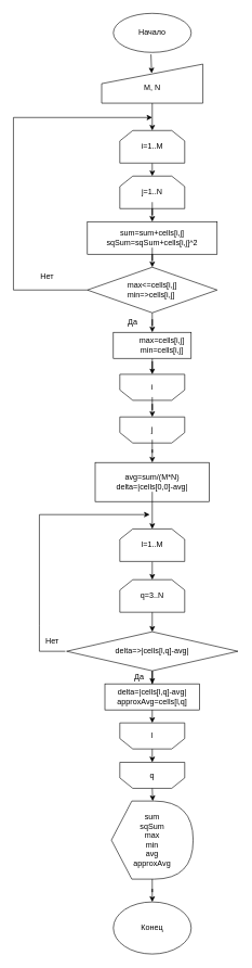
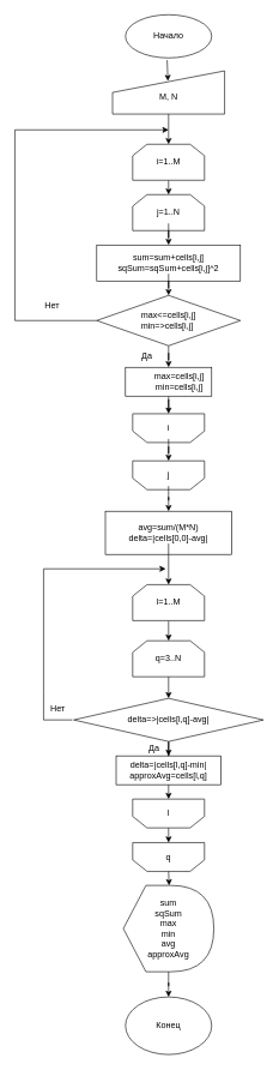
  <mxCell id="0" />
  <mxCell id="1" parent="0" />
  <mxCell id="2" value="" style="ellipse;whiteSpace=wrap;html=1;gradientColor=none;gradientDirection=east;" vertex="1" parent="1"><mxGeometry x="174" y="20" width="120" height="60" as="geometry" /></mxCell>
  <mxCell id="3" value="Начало" style="text;html=1;strokeColor=none;fillColor=none;align=center;verticalAlign=middle;whiteSpace=wrap;rounded=0;" vertex="1" parent="1"><mxGeometry x="204" y="35" width="60" height="30" as="geometry" /></mxCell>
  <mxCell id="4" value="" style="endArrow=classic;html=1;rounded=0;exitX=0.5;exitY=1;exitDx=0;exitDy=0;entryX=0.507;entryY=0.185;entryDx=0;entryDy=0;entryPerimeter=0;" edge="1" parent="1"><mxGeometry width="50" height="50" relative="1" as="geometry"><mxPoint x="232" y="83" as="sourcePoint" /><mxPoint x="233.092" y="112.1" as="targetPoint" /></mxGeometry></mxCell>
  <mxCell id="5" value="" style="shape=manualInput;whiteSpace=wrap;html=1;gradientColor=none;gradientDirection=east;" vertex="1" parent="1"><mxGeometry x="156" y="98" width="156" height="60" as="geometry" /></mxCell>
  <mxCell id="6" value="M, N" style="text;html=1;strokeColor=none;fillColor=none;align=center;verticalAlign=middle;whiteSpace=wrap;rounded=0;" vertex="1" parent="1"><mxGeometry x="204" y="120" width="60" height="30" as="geometry" /></mxCell>
  <mxCell id="7" value="" style="endArrow=classic;html=1;rounded=0;exitX=0.5;exitY=1;exitDx=0;exitDy=0;" edge="1" parent="1" source="5"><mxGeometry width="50" height="50" relative="1" as="geometry"><mxPoint x="210" y="250" as="sourcePoint" /><mxPoint x="234" y="200" as="targetPoint" /></mxGeometry></mxCell>
  <mxCell id="8" style="edgeStyle=orthogonalEdgeStyle;rounded=0;orthogonalLoop=1;jettySize=auto;html=1;exitX=0.5;exitY=1;exitDx=0;exitDy=0;entryX=0.5;entryY=0;entryDx=0;entryDy=0;" edge="1" parent="1" source="9" target="12"><mxGeometry relative="1" as="geometry" /></mxCell>
  <mxCell id="9" value="" style="shape=loopLimit;whiteSpace=wrap;html=1;gradientColor=none;gradientDirection=east;" vertex="1" parent="1"><mxGeometry x="184" y="200" width="100" height="50" as="geometry" /></mxCell>
  <mxCell id="10" value="" style="shape=loopLimit;whiteSpace=wrap;html=1;gradientColor=none;gradientDirection=east;rotation=-180;" vertex="1" parent="1"><mxGeometry x="184" y="640" width="100" height="40" as="geometry" /></mxCell>
  <mxCell id="11" value="" style="rounded=0;whiteSpace=wrap;html=1;gradientColor=none;gradientDirection=east;" vertex="1" parent="1"><mxGeometry x="134" y="340" width="200" height="50" as="geometry" /></mxCell>
  <mxCell id="12" value="" style="shape=loopLimit;whiteSpace=wrap;html=1;gradientColor=none;gradientDirection=east;" vertex="1" parent="1"><mxGeometry x="184" y="270" width="100" height="50" as="geometry" /></mxCell>
  <mxCell id="13" value="" style="shape=loopLimit;whiteSpace=wrap;html=1;gradientColor=none;gradientDirection=east;rotation=-180;" vertex="1" parent="1"><mxGeometry x="184" y="574.5" width="100" height="40" as="geometry" /></mxCell>
  <mxCell id="14" value="i=1..M" style="text;html=1;strokeColor=none;fillColor=none;align=center;verticalAlign=middle;whiteSpace=wrap;rounded=0;" vertex="1" parent="1"><mxGeometry x="204" y="210" width="60" height="30" as="geometry" /></mxCell>
  <mxCell id="15" style="edgeStyle=orthogonalEdgeStyle;rounded=0;orthogonalLoop=1;jettySize=auto;html=1;entryX=0.5;entryY=0;entryDx=0;entryDy=0;" edge="1" parent="1" source="16" target="11"><mxGeometry relative="1" as="geometry" /></mxCell>
  <mxCell id="16" value="j=1..N" style="text;html=1;strokeColor=none;fillColor=none;align=center;verticalAlign=middle;whiteSpace=wrap;rounded=0;" vertex="1" parent="1"><mxGeometry x="204" y="280" width="60" height="30" as="geometry" /></mxCell>
  <mxCell id="17" style="edgeStyle=orthogonalEdgeStyle;rounded=0;orthogonalLoop=1;jettySize=auto;html=1;entryX=0.5;entryY=0;entryDx=0;entryDy=0;" edge="1" parent="1" source="18" target="20"><mxGeometry relative="1" as="geometry" /></mxCell>
  <mxCell id="18" value="sum=sum+cells[i,j]&lt;br&gt;sqSum=sqSum+cells[i,j]^2&lt;br&gt;" style="text;html=1;strokeColor=none;fillColor=none;align=center;verticalAlign=middle;whiteSpace=wrap;rounded=0;" vertex="1" parent="1"><mxGeometry x="204" y="350" width="60" height="30" as="geometry" /></mxCell>
  <mxCell id="19" style="edgeStyle=orthogonalEdgeStyle;rounded=0;orthogonalLoop=1;jettySize=auto;html=1;" edge="1" parent="1" source="20" target="23"><mxGeometry relative="1" as="geometry" /></mxCell>
  <mxCell id="20" value="" style="rhombus;whiteSpace=wrap;html=1;gradientColor=none;gradientDirection=east;" vertex="1" parent="1"><mxGeometry x="134" y="410" width="200" height="70" as="geometry" /></mxCell>
  <mxCell id="21" value="max&amp;lt;=cells[i,j]&lt;br&gt;min=&amp;gt;cells[i,j]&amp;nbsp;" style="text;html=1;strokeColor=none;fillColor=none;align=center;verticalAlign=middle;whiteSpace=wrap;rounded=0;" vertex="1" parent="1"><mxGeometry x="204" y="430" width="60" height="30" as="geometry" /></mxCell>
  <mxCell id="22" style="edgeStyle=orthogonalEdgeStyle;rounded=0;orthogonalLoop=1;jettySize=auto;html=1;entryX=0.5;entryY=1;entryDx=0;entryDy=0;" edge="1" parent="1" source="23" target="13"><mxGeometry relative="1" as="geometry" /></mxCell>
  <mxCell id="23" value="" style="rounded=0;whiteSpace=wrap;html=1;gradientColor=none;gradientDirection=east;" vertex="1" parent="1"><mxGeometry x="174" y="510" width="120" height="40" as="geometry" /></mxCell>
  <mxCell id="24" value="Да" style="text;html=1;strokeColor=none;fillColor=none;align=center;verticalAlign=middle;whiteSpace=wrap;rounded=0;" vertex="1" parent="1"><mxGeometry x="174" y="479" width="60" height="30" as="geometry" /></mxCell>
  <mxCell id="25" value="max=cells[i,j]&lt;br&gt;min=cells[i,j]" style="text;html=1;strokeColor=none;fillColor=none;align=center;verticalAlign=middle;whiteSpace=wrap;rounded=0;" vertex="1" parent="1"><mxGeometry x="219" y="515" width="60" height="30" as="geometry" /></mxCell>
  <mxCell id="26" style="edgeStyle=orthogonalEdgeStyle;rounded=0;orthogonalLoop=1;jettySize=auto;html=1;entryX=0.5;entryY=1;entryDx=0;entryDy=0;" edge="1" parent="1" source="27" target="10"><mxGeometry relative="1" as="geometry" /></mxCell>
  <mxCell id="27" value="i" style="text;html=1;strokeColor=none;fillColor=none;align=center;verticalAlign=middle;whiteSpace=wrap;rounded=0;" vertex="1" parent="1"><mxGeometry x="204" y="579.5" width="60" height="30" as="geometry" /></mxCell>
  <mxCell id="28" style="edgeStyle=orthogonalEdgeStyle;rounded=0;orthogonalLoop=1;jettySize=auto;html=1;" edge="1" parent="1" source="29" target="30"><mxGeometry relative="1" as="geometry" /></mxCell>
  <mxCell id="29" value="j" style="text;html=1;strokeColor=none;fillColor=none;align=center;verticalAlign=middle;whiteSpace=wrap;rounded=0;" vertex="1" parent="1"><mxGeometry x="204" y="645" width="60" height="30" as="geometry" /></mxCell>
  <mxCell id="30" value="" style="rounded=0;whiteSpace=wrap;html=1;gradientColor=none;gradientDirection=east;" vertex="1" parent="1"><mxGeometry x="146" y="710" width="176" height="60" as="geometry" /></mxCell>
  <mxCell id="31" style="edgeStyle=orthogonalEdgeStyle;rounded=0;orthogonalLoop=1;jettySize=auto;html=1;entryX=0.5;entryY=0;entryDx=0;entryDy=0;" edge="1" parent="1" source="32" target="34"><mxGeometry relative="1" as="geometry" /></mxCell>
  <mxCell id="32" value="avg=sum/(M*N)&lt;br&gt;delta=|cells[0,0]-avg|&lt;br&gt;" style="text;html=1;strokeColor=none;fillColor=none;align=center;verticalAlign=middle;whiteSpace=wrap;rounded=0;" vertex="1" parent="1"><mxGeometry x="166" y="725" width="136" height="30" as="geometry" /></mxCell>
  <mxCell id="33" style="edgeStyle=orthogonalEdgeStyle;rounded=0;orthogonalLoop=1;jettySize=auto;html=1;exitX=0.5;exitY=1;exitDx=0;exitDy=0;entryX=0.5;entryY=0;entryDx=0;entryDy=0;" edge="1" parent="1" source="34" target="35"><mxGeometry relative="1" as="geometry" /></mxCell>
  <mxCell id="34" value="" style="shape=loopLimit;whiteSpace=wrap;html=1;gradientColor=none;gradientDirection=east;" vertex="1" parent="1"><mxGeometry x="184" y="812" width="100" height="50" as="geometry" /></mxCell>
  <mxCell id="35" value="" style="shape=loopLimit;whiteSpace=wrap;html=1;gradientColor=none;gradientDirection=east;" vertex="1" parent="1"><mxGeometry x="184" y="890" width="100" height="50" as="geometry" /></mxCell>
  <mxCell id="36" value="l=1..M" style="text;html=1;strokeColor=none;fillColor=none;align=center;verticalAlign=middle;whiteSpace=wrap;rounded=0;" vertex="1" parent="1"><mxGeometry x="204" y="822" width="60" height="30" as="geometry" /></mxCell>
  <mxCell id="37" style="edgeStyle=orthogonalEdgeStyle;rounded=0;orthogonalLoop=1;jettySize=auto;html=1;entryX=0.5;entryY=0;entryDx=0;entryDy=0;" edge="1" parent="1" target="41"><mxGeometry relative="1" as="geometry"><mxPoint x="234" y="940" as="sourcePoint" /></mxGeometry></mxCell>
  <mxCell id="38" value="q=3..N" style="text;html=1;strokeColor=none;fillColor=none;align=center;verticalAlign=middle;whiteSpace=wrap;rounded=0;" vertex="1" parent="1"><mxGeometry x="204" y="900" width="60" height="30" as="geometry" /></mxCell>
  <mxCell id="39" value="" style="rounded=0;whiteSpace=wrap;html=1;gradientColor=none;gradientDirection=east;" vertex="1" parent="1"><mxGeometry x="161" y="1050" width="146" height="40" as="geometry" /></mxCell>
  <mxCell id="40" style="edgeStyle=orthogonalEdgeStyle;rounded=0;orthogonalLoop=1;jettySize=auto;html=1;entryX=0.5;entryY=0;entryDx=0;entryDy=0;" edge="1" parent="1" source="41" target="39"><mxGeometry relative="1" as="geometry" /></mxCell>
  <mxCell id="41" value="" style="rhombus;whiteSpace=wrap;html=1;gradientColor=none;gradientDirection=east;" vertex="1" parent="1"><mxGeometry x="102" y="970" width="264" height="60" as="geometry" /></mxCell>
  <mxCell id="42" value="delta=&amp;gt;|cells[l,q]-avg|" style="text;html=1;strokeColor=none;fillColor=none;align=center;verticalAlign=middle;whiteSpace=wrap;rounded=0;" vertex="1" parent="1"><mxGeometry x="176" y="985" width="116" height="30" as="geometry" /></mxCell>
  <mxCell id="43" style="edgeStyle=orthogonalEdgeStyle;rounded=0;orthogonalLoop=1;jettySize=auto;html=1;entryX=0.5;entryY=1;entryDx=0;entryDy=0;exitX=0.5;exitY=1;exitDx=0;exitDy=0;" edge="1" parent="1" source="39" target="46"><mxGeometry relative="1" as="geometry"><mxPoint x="234" y="1070" as="sourcePoint" /><mxPoint x="250" y="1090" as="targetPoint" /></mxGeometry></mxCell>
- <mxCell id="44" value="delta=|cells[l,q]-avg|&lt;br&gt;approxAvg=cells[l,q]" style="text;html=1;strokeColor=none;fillColor=none;align=center;verticalAlign=middle;whiteSpace=wrap;rounded=0;" vertex="1" parent="1"><mxGeometry x="176" y="1055" width="116" height="30" as="geometry" /></mxCell>
+ <mxCell id="44" value="delta=|cells[l,q]-min|&lt;br&gt;approxAvg=cells[l,q]" style="text;html=1;strokeColor=none;fillColor=none;align=center;verticalAlign=middle;whiteSpace=wrap;rounded=0;" vertex="1" parent="1"><mxGeometry x="176" y="1055" width="116" height="30" as="geometry" /></mxCell>
  <mxCell id="45" value="" style="shape=loopLimit;whiteSpace=wrap;html=1;gradientColor=none;gradientDirection=east;rotation=-180;" vertex="1" parent="1"><mxGeometry x="184" y="1170.5" width="100" height="40" as="geometry" /></mxCell>
  <mxCell id="46" value="" style="shape=loopLimit;whiteSpace=wrap;html=1;gradientColor=none;gradientDirection=east;rotation=-180;" vertex="1" parent="1"><mxGeometry x="184" y="1110" width="100" height="40" as="geometry" /></mxCell>
  <mxCell id="47" style="edgeStyle=orthogonalEdgeStyle;rounded=0;orthogonalLoop=1;jettySize=auto;html=1;entryX=0.5;entryY=1;entryDx=0;entryDy=0;exitX=0.5;exitY=0;exitDx=0;exitDy=0;" edge="1" parent="1" source="46" target="45"><mxGeometry relative="1" as="geometry"><mxPoint x="234" y="1130" as="sourcePoint" /></mxGeometry></mxCell>
  <mxCell id="48" value="l" style="text;html=1;strokeColor=none;fillColor=none;align=center;verticalAlign=middle;whiteSpace=wrap;rounded=0;" vertex="1" parent="1"><mxGeometry x="204" y="1115" width="60" height="30" as="geometry" /></mxCell>
  <mxCell id="49" style="edgeStyle=orthogonalEdgeStyle;rounded=0;orthogonalLoop=1;jettySize=auto;html=1;entryX=0;entryY=0;entryDx=63.75;entryDy=0;entryPerimeter=0;exitX=0.5;exitY=0;exitDx=0;exitDy=0;" edge="1" parent="1" source="45" target="52"><mxGeometry relative="1" as="geometry"><mxPoint x="235" y="1190" as="sourcePoint" /></mxGeometry></mxCell>
  <mxCell id="50" value="q" style="text;html=1;strokeColor=none;fillColor=none;align=center;verticalAlign=middle;whiteSpace=wrap;rounded=0;" vertex="1" parent="1"><mxGeometry x="204" y="1175.5" width="60" height="30" as="geometry" /></mxCell>
  <mxCell id="51" style="edgeStyle=orthogonalEdgeStyle;rounded=0;orthogonalLoop=1;jettySize=auto;html=1;" edge="1" parent="1" source="52" target="54"><mxGeometry relative="1" as="geometry" /></mxCell>
  <mxCell id="52" value="" style="shape=display;whiteSpace=wrap;html=1;gradientColor=none;gradientDirection=east;" vertex="1" parent="1"><mxGeometry x="171" y="1230" width="126" height="120" as="geometry" /></mxCell>
  <mxCell id="53" value="sum&lt;br&gt;sqSum&lt;br&gt;max&lt;br&gt;min&lt;br&gt;avg&lt;br&gt;approxAvg" style="text;html=1;strokeColor=none;fillColor=none;align=center;verticalAlign=middle;whiteSpace=wrap;rounded=0;" vertex="1" parent="1"><mxGeometry x="204" y="1275" width="60" height="30" as="geometry" /></mxCell>
  <mxCell id="54" value="" style="ellipse;whiteSpace=wrap;html=1;gradientColor=none;gradientDirection=east;" vertex="1" parent="1"><mxGeometry x="174" y="1385" width="120" height="80" as="geometry" /></mxCell>
  <mxCell id="55" value="Конец" style="text;html=1;strokeColor=none;fillColor=none;align=center;verticalAlign=middle;whiteSpace=wrap;rounded=0;" vertex="1" parent="1"><mxGeometry x="204" y="1410" width="60" height="30" as="geometry" /></mxCell>
  <mxCell id="56" value="" style="endArrow=classic;html=1;rounded=0;" edge="1" parent="1"><mxGeometry width="50" height="50" relative="1" as="geometry"><mxPoint x="100" y="1000" as="sourcePoint" /><mxPoint x="230" y="790" as="targetPoint" /><Array as="points"><mxPoint x="60" y="1000" /><mxPoint x="60" y="960" /><mxPoint x="60" y="790" /></Array></mxGeometry></mxCell>
  <mxCell id="57" value="Да" style="text;html=1;strokeColor=none;fillColor=none;align=center;verticalAlign=middle;whiteSpace=wrap;rounded=0;" vertex="1" parent="1"><mxGeometry x="184" y="1025" width="60" height="30" as="geometry" /></mxCell>
  <mxCell id="58" value="Нет" style="text;html=1;strokeColor=none;fillColor=none;align=center;verticalAlign=middle;whiteSpace=wrap;rounded=0;" vertex="1" parent="1"><mxGeometry x="50" y="970" width="60" height="30" as="geometry" /></mxCell>
  <mxCell id="59" value="" style="endArrow=classic;html=1;rounded=0;exitX=0;exitY=0.5;exitDx=0;exitDy=0;" edge="1" parent="1" source="20"><mxGeometry width="50" height="50" relative="1" as="geometry"><mxPoint x="60" y="430" as="sourcePoint" /><mxPoint x="234" y="180" as="targetPoint" /><Array as="points"><mxPoint x="20" y="445" /><mxPoint x="20" y="180" /></Array></mxGeometry></mxCell>
  <mxCell id="60" value="Нет" style="text;html=1;strokeColor=none;fillColor=none;align=center;verticalAlign=middle;whiteSpace=wrap;rounded=0;" vertex="1" parent="1"><mxGeometry x="42" y="410" width="60" height="30" as="geometry" /></mxCell>
